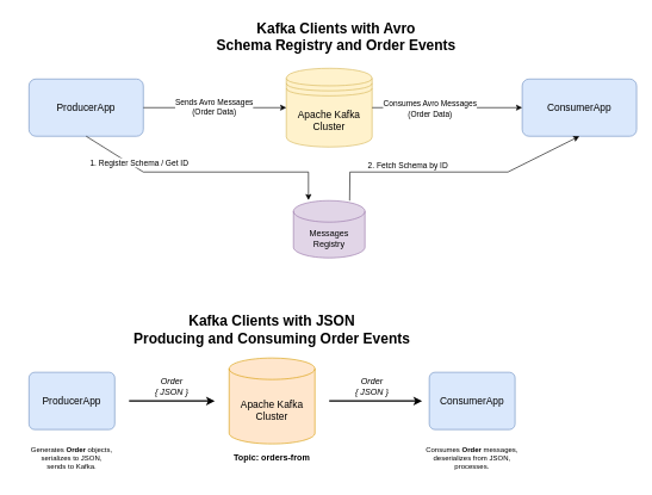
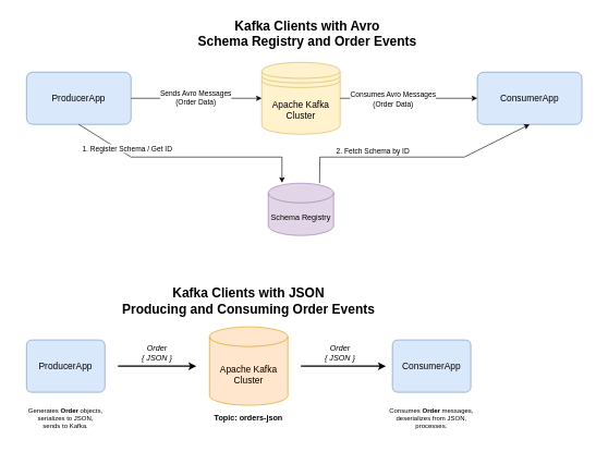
  <mxCell id="0" />
  <mxCell id="1" parent="0" />
  <mxCell id="2" value="&lt;span style=&quot;color: rgb(0, 0, 0); font-size: 14px;&quot;&gt;ProducerApp&lt;/span&gt;" style="rounded=1;whiteSpace=wrap;html=1;fillColor=#dae8fc;strokeColor=#6c8ebf;arcSize=12;" parent="1" vertex="1"><mxGeometry x="40" y="110" width="160" height="80" as="geometry" /></mxCell>
  <mxCell id="3" value="&lt;span style=&quot;color: rgb(0, 0, 0); font-size: 14px;&quot;&gt;ConsumerApp&lt;/span&gt;" style="rounded=1;whiteSpace=wrap;html=1;fillColor=#dae8fc;strokeColor=#6c8ebf;arcSize=12;" parent="1" vertex="1"><mxGeometry x="730" y="110" width="160" height="80" as="geometry" /></mxCell>
  <mxCell id="4" value="&lt;span style=&quot;color: rgb(0, 0, 0); font-size: 14px;&quot;&gt;Apache Kafka Cluster&lt;/span&gt;" style="shape=datastore;whiteSpace=wrap;html=1;fillColor=#fff2cc;strokeColor=#d6b656;" parent="1" vertex="1"><mxGeometry x="400" y="95" width="120" height="110" as="geometry" /></mxCell>
  <mxCell id="5" value="" style="endArrow=classic;html=1;rounded=0;entryX=0;entryY=0.5;entryDx=0;entryDy=0;exitX=1;exitY=0.5;exitDx=0;exitDy=0;" parent="1" source="2" target="4" edge="1"><mxGeometry width="50" height="50" relative="1" as="geometry"><mxPoint x="290" y="180" as="sourcePoint" /><mxPoint x="410" y="140" as="targetPoint" /></mxGeometry></mxCell>
  <mxCell id="6" value="Sends Avro Messages&lt;br&gt;(Order Data)" style="edgeLabel;html=1;align=center;verticalAlign=middle;resizable=0;points=[];" parent="5" vertex="1" connectable="0"><mxGeometry x="-0.016" y="2" relative="1" as="geometry"><mxPoint as="offset" /></mxGeometry></mxCell>
  <mxCell id="7" value="" style="endArrow=classic;html=1;rounded=0;entryX=0;entryY=0.5;entryDx=0;entryDy=0;exitX=1;exitY=0.5;exitDx=0;exitDy=0;" parent="1" source="4" target="3" edge="1"><mxGeometry width="50" height="50" relative="1" as="geometry"><mxPoint x="530" y="180" as="sourcePoint" /><mxPoint x="640" y="140" as="targetPoint" /></mxGeometry></mxCell>
  <mxCell id="8" value="Consumes Avro Messages&lt;br&gt;(Order Data)" style="edgeLabel;html=1;align=center;verticalAlign=middle;resizable=0;points=[];" parent="7" vertex="1" connectable="0"><mxGeometry x="-0.234" y="-1" relative="1" as="geometry"><mxPoint as="offset" /></mxGeometry></mxCell>
- <mxCell id="9" value="Messages Registry" style="shape=cylinder3;whiteSpace=wrap;html=1;boundedLbl=1;backgroundOutline=1;size=15;fillColor=#e1d5e7;strokeColor=#9673a6;" parent="1" vertex="1"><mxGeometry x="410" y="280" width="100" height="80" as="geometry" /></mxCell>
+ <mxCell id="9" value="Schema Registry" style="shape=cylinder3;whiteSpace=wrap;html=1;boundedLbl=1;backgroundOutline=1;size=15;fillColor=#e1d5e7;strokeColor=#9673a6;" parent="1" vertex="1"><mxGeometry x="410" y="280" width="100" height="80" as="geometry" /></mxCell>
  <mxCell id="10" value="" style="endArrow=classic;html=1;rounded=0;exitX=0.5;exitY=1;exitDx=0;exitDy=0;entryX=0.21;entryY=-0.008;entryDx=0;entryDy=0;entryPerimeter=0;" parent="1" source="2" target="9" edge="1"><mxGeometry width="50" height="50" relative="1" as="geometry"><mxPoint x="210" y="190" as="sourcePoint" /><mxPoint x="420" y="-60" as="targetPoint" /><Array as="points"><mxPoint x="200" y="240" /><mxPoint x="431" y="240" /></Array></mxGeometry></mxCell>
  <mxCell id="11" value="1. Register Schema / Get ID" style="edgeLabel;html=1;align=center;verticalAlign=middle;resizable=0;points=[];" parent="10" vertex="1" connectable="0"><mxGeometry x="-0.524" y="-1" relative="1" as="geometry"><mxPoint y="-10" as="offset" /></mxGeometry></mxCell>
  <mxCell id="12" value="" style="endArrow=classic;html=1;rounded=0;exitX=0.79;exitY=-0.008;exitDx=0;entryDy=0;entryPerimeter=0;entryX=0.5;entryY=1;entryDx=0;entryDy=0;" parent="1" source="9" target="3" edge="1"><mxGeometry width="50" height="50" relative="1" as="geometry"><mxPoint x="570" y="290" as="sourcePoint" /><mxPoint x="720" y="190" as="targetPoint" /><Array as="points"><mxPoint x="489" y="240" /><mxPoint x="710" y="240" /></Array></mxGeometry></mxCell>
  <mxCell id="13" value="2. Fetch Schema by ID" style="edgeLabel;html=1;align=center;verticalAlign=middle;resizable=0;points=[];" parent="12" vertex="1" connectable="0"><mxGeometry x="-0.352" y="1" relative="1" as="geometry"><mxPoint y="-9" as="offset" /></mxGeometry></mxCell>
  <mxCell id="14" value="Kafka Clients with JSON&lt;div&gt;Producing and Consuming Order Events&lt;/div&gt;" style="text;html=1;strokeColor=none;fillColor=none;align=center;verticalAlign=middle;whiteSpace=wrap;rounded=0;fontSize=20;fontStyle=1;" vertex="1" parent="1"><mxGeometry x="40" y="430" width="680" height="60" as="geometry" /></mxCell>
  <mxCell id="15" value="ProducerApp" style="rounded=1;whiteSpace=wrap;html=1;fillColor=#dae8fc;strokeColor=#6c8ebf;arcSize=10;fontSize=14;" vertex="1" parent="1"><mxGeometry x="40" y="520" width="120" height="80" as="geometry" /></mxCell>
  <mxCell id="16" value="Apache Kafka Cluster" style="shape=cylinder3;whiteSpace=wrap;html=1;boundedLbl=1;backgroundOutline=1;size=15;fillColor=#ffe6cc;strokeColor=#d79b00;fontSize=14;" vertex="1" parent="1"><mxGeometry x="320" y="500" width="120" height="120" as="geometry" /></mxCell>
  <mxCell id="17" value="ConsumerApp" style="rounded=1;whiteSpace=wrap;html=1;fillColor=#dae8fc;strokeColor=#6c8ebf;arcSize=10;fontSize=14;" vertex="1" parent="1"><mxGeometry x="600" y="520" width="120" height="80" as="geometry" /></mxCell>
  <mxCell id="18" value="" style="endArrow=classic;html=1;rounded=0;strokeWidth=2;strokeColor=#000000;" edge="1" parent="1"><mxGeometry width="50" height="50" relative="1" as="geometry"><mxPoint x="180" y="560" as="sourcePoint" /><mxPoint x="300" y="560" as="targetPoint" /></mxGeometry></mxCell>
  <mxCell id="19" value="" style="endArrow=classic;html=1;rounded=0;strokeWidth=2;strokeColor=#000000;" edge="1" parent="1"><mxGeometry width="50" height="50" relative="1" as="geometry"><mxPoint x="460" y="560" as="sourcePoint" /><mxPoint x="590" y="560" as="targetPoint" /></mxGeometry></mxCell>
  <mxCell id="20" value="Order&lt;br&gt;{ JSON }" style="text;html=1;strokeColor=none;fillColor=none;align=center;verticalAlign=middle;whiteSpace=wrap;rounded=0;fontSize=12;fontStyle=2;labelBackgroundColor=#ffffff;labelBorderColor=none;" vertex="1" parent="1"><mxGeometry x="200" y="520" width="80" height="40" as="geometry" /></mxCell>
  <mxCell id="21" value="Order&lt;br&gt;{ JSON }" style="text;html=1;strokeColor=none;fillColor=none;align=center;verticalAlign=middle;whiteSpace=wrap;rounded=0;fontSize=12;fontStyle=2;labelBackgroundColor=#ffffff;labelBorderColor=none;" vertex="1" parent="1"><mxGeometry x="480" y="520" width="80" height="40" as="geometry" /></mxCell>
- <mxCell id="22" value="Topic: orders-from" style="text;html=1;strokeColor=none;fillColor=none;align=center;verticalAlign=middle;whiteSpace=wrap;rounded=0;fontSize=12;fontStyle=1;" vertex="1" parent="1"><mxGeometry x="320" y="625" width="120" height="30" as="geometry" /></mxCell>
+ <mxCell id="22" value="Topic: orders-json" style="text;html=1;strokeColor=none;fillColor=none;align=center;verticalAlign=middle;whiteSpace=wrap;rounded=0;fontSize=12;fontStyle=1;" vertex="1" parent="1"><mxGeometry x="320" y="625" width="120" height="30" as="geometry" /></mxCell>
  <mxCell id="23" value="Generates &lt;b&gt;Order&lt;/b&gt; objects,&lt;br&gt;serializes to JSON,&lt;br&gt;sends to Kafka." style="text;html=1;strokeColor=none;fillColor=none;align=center;verticalAlign=middle;whiteSpace=wrap;rounded=0;fontSize=10;" vertex="1" parent="1"><mxGeometry x="20" y="610" width="160" height="60" as="geometry" /></mxCell>
  <mxCell id="24" value="Consumes &lt;b&gt;Order&lt;/b&gt; messages,&lt;br&gt;deserializes from JSON,&lt;br&gt;processes." style="text;html=1;strokeColor=none;fillColor=none;align=center;verticalAlign=middle;whiteSpace=wrap;rounded=0;fontSize=10;" vertex="1" parent="1"><mxGeometry x="580" y="610" width="160" height="60" as="geometry" /></mxCell>
  <mxCell id="25" value="Kafka Clients with Avro&lt;div&gt;Schema Registry and Order Events&lt;/div&gt;" style="text;html=1;strokeColor=none;fillColor=none;align=center;verticalAlign=middle;whiteSpace=wrap;rounded=0;fontSize=20;fontStyle=1;" vertex="1" parent="1"><mxGeometry x="130" y="20" width="680" height="60" as="geometry" /></mxCell>
